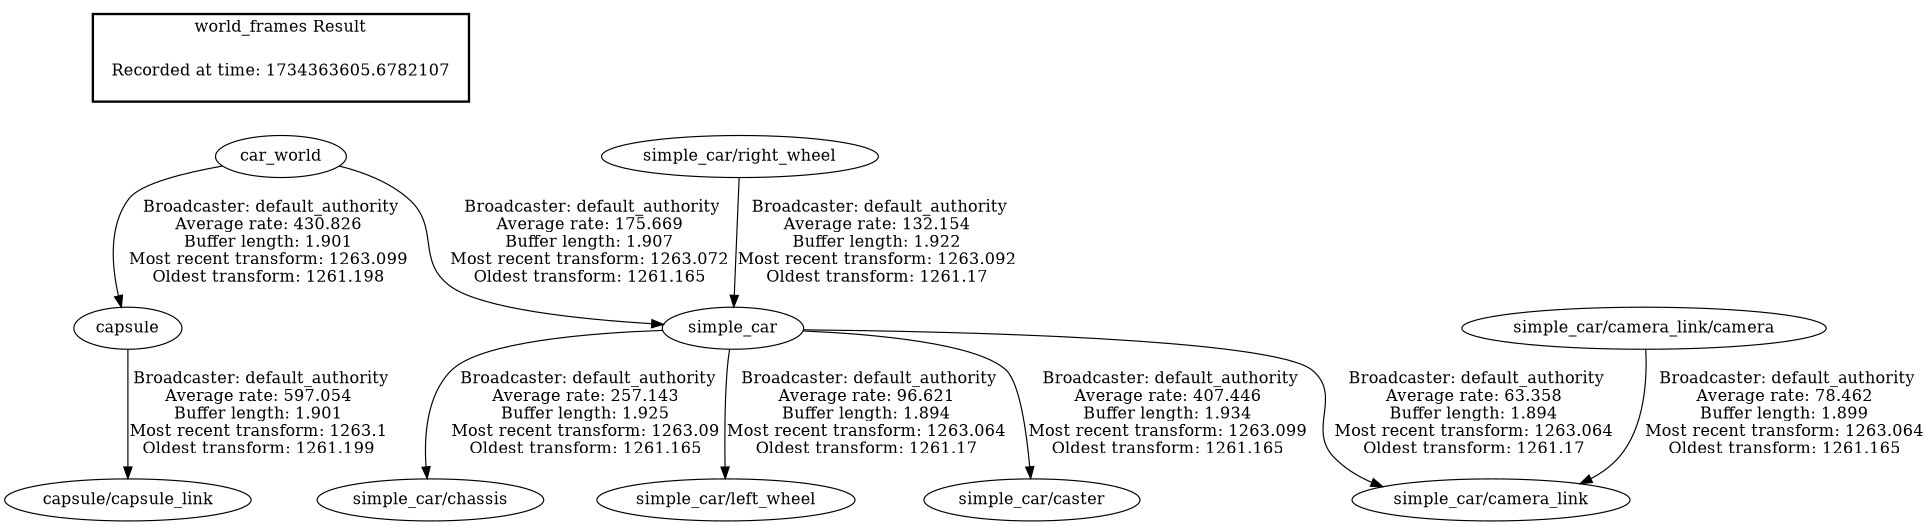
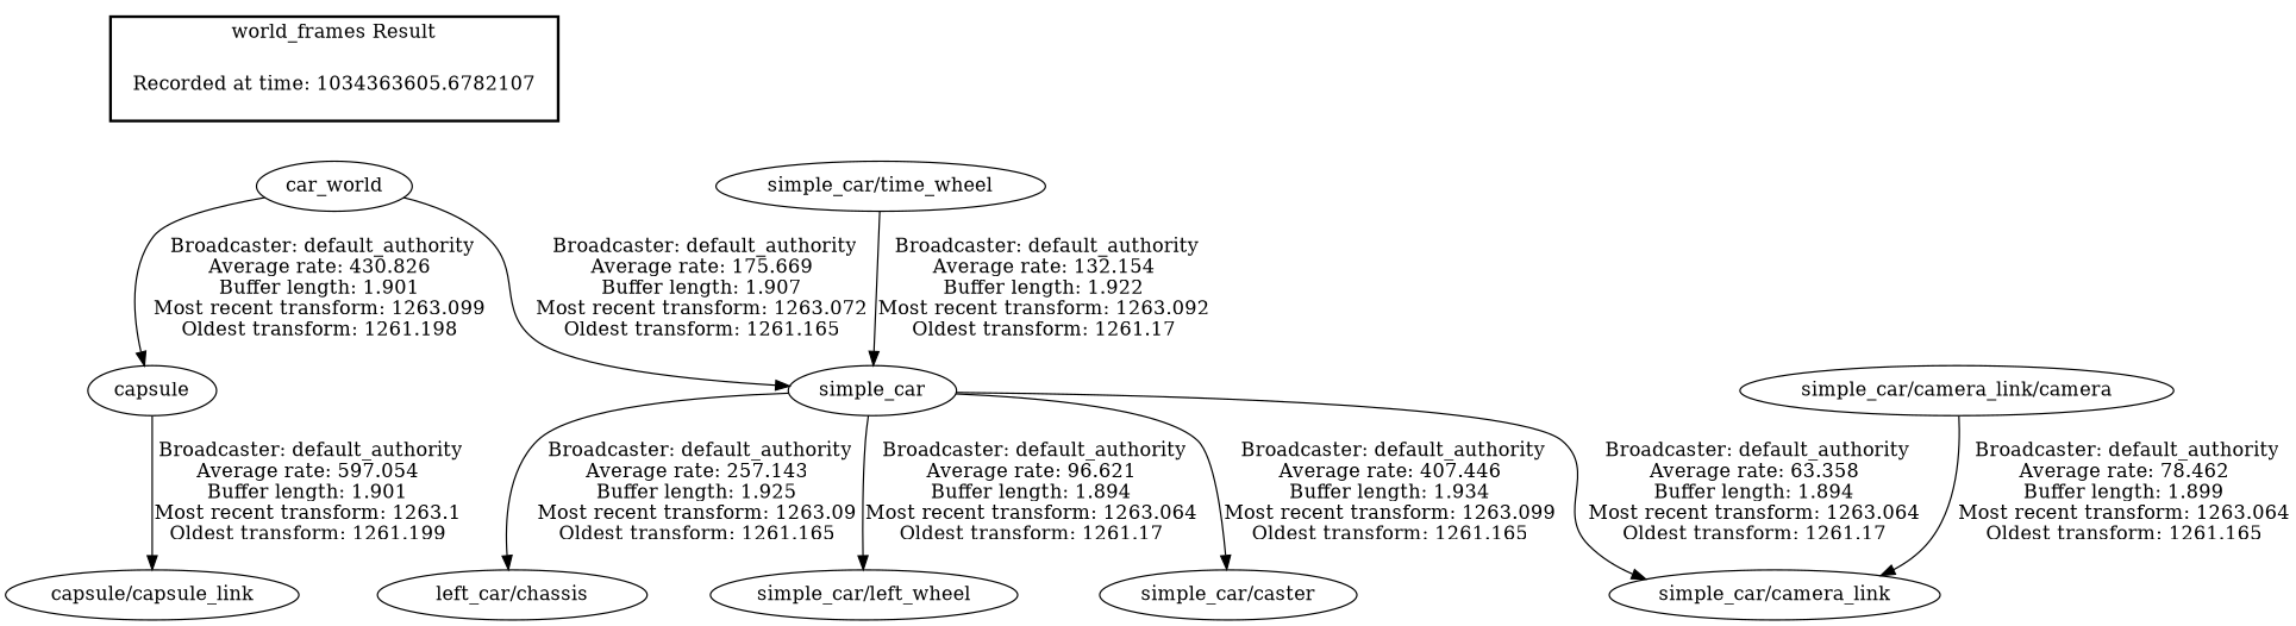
  digraph {
-   "Recorded at time: 1734363605.6782107" [shape=plaintext]
+   "Recorded at time: 1734363605.6782107" [shape=plaintext label="Recorded at time: 1034363605.6782107"]
    car_world
    "simple_car/camera_link/camera"
    "simple_car/camera_link"
    simple_car
    "simple_car/caster"
-   "simple_car/chassis"
+   "simple_car/chassis" [label="left_car/chassis"]
    "simple_car/left_wheel"
-   "simple_car/right_wheel"
+   "simple_car/right_wheel" [label="simple_car/time_wheel"]
    capsule
    "capsule/capsule_link"
    subgraph cluster_1 {
      color=black
      label="world_frames Result"
      style=bold
      "Recorded at time: 1734363605.6782107"
    }
    "Recorded at time: 1734363605.6782107" -> car_world [style=invis]
    car_world -> simple_car [label=" Broadcaster: default_authority\nAverage rate: 175.669\nBuffer length: 1.907\nMost recent transform: 1263.072\nOldest transform: 1261.165\n"]
    car_world -> capsule [label=" Broadcaster: default_authority\nAverage rate: 430.826\nBuffer length: 1.901\nMost recent transform: 1263.099\nOldest transform: 1261.198\n"]
    "simple_car/camera_link/camera" -> "simple_car/camera_link" [label=" Broadcaster: default_authority\nAverage rate: 78.462\nBuffer length: 1.899\nMost recent transform: 1263.064\nOldest transform: 1261.165\n"]
    simple_car -> "simple_car/camera_link" [label=" Broadcaster: default_authority\nAverage rate: 63.358\nBuffer length: 1.894\nMost recent transform: 1263.064\nOldest transform: 1261.17\n"]
    simple_car -> "simple_car/caster" [label=" Broadcaster: default_authority\nAverage rate: 407.446\nBuffer length: 1.934\nMost recent transform: 1263.099\nOldest transform: 1261.165\n"]
    simple_car -> "simple_car/chassis" [label=" Broadcaster: default_authority\nAverage rate: 257.143\nBuffer length: 1.925\nMost recent transform: 1263.09\nOldest transform: 1261.165\n"]
    simple_car -> "simple_car/left_wheel" [label=" Broadcaster: default_authority\nAverage rate: 96.621\nBuffer length: 1.894\nMost recent transform: 1263.064\nOldest transform: 1261.17\n"]
    "simple_car/right_wheel" -> simple_car [label=" Broadcaster: default_authority\nAverage rate: 132.154\nBuffer length: 1.922\nMost recent transform: 1263.092\nOldest transform: 1261.17\n"]
    capsule -> "capsule/capsule_link" [label=" Broadcaster: default_authority\nAverage rate: 597.054\nBuffer length: 1.901\nMost recent transform: 1263.1\nOldest transform: 1261.199\n"]
  }
